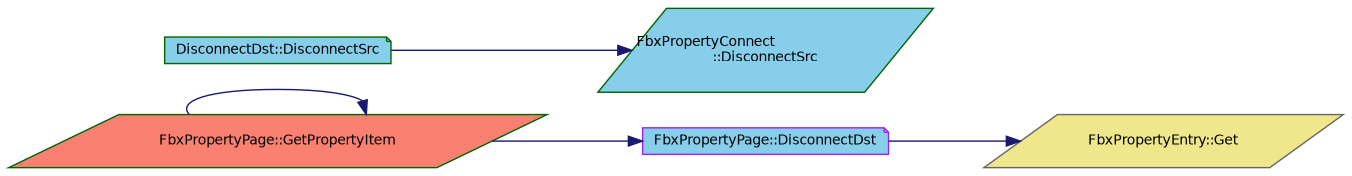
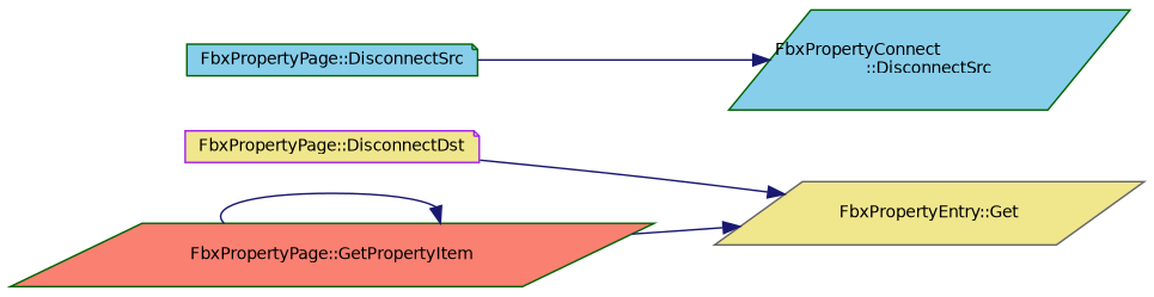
  digraph {
    rankdir=LR
    node [color=darkgreen fillcolor=khaki fontname=Helvetica fontsize=10 shape=parallelogram style=filled]
    edge [color=midnightblue fontname=Helvetica fontsize=10 labelfontname=Helvetica labelfontsize=10 style=solid]
-   n1 [color=purple fillcolor=skyblue fontcolor=black height=0.2 label="FbxPropertyPage::DisconnectDst" shape=note width=0.4]
+   n1 [color=purple fontcolor=black height=0.2 label="FbxPropertyPage::DisconnectDst" shape=note width=0.4]
    n2 [color=gray40 height=0.2 label="FbxPropertyEntry::Get" width=0.4]
-   n3 [fillcolor=skyblue height=0.2 label="DisconnectDst::DisconnectSrc" shape=note width=0.4]
+   n3 [fillcolor=skyblue height=0.2 label="FbxPropertyPage::DisconnectSrc" shape=note width=0.4]
    n4 [fillcolor=skyblue height=0.2 label="FbxPropertyConnect\l::DisconnectSrc" width=0.4]
    n5 [fillcolor=salmon height=0.2 label="FbxPropertyPage::GetPropertyItem" width=0.4]
    n1 -> n2
    n3 -> n4
-   n5 -> n1
+   n5 -> n2
    n5 -> n5
  }
